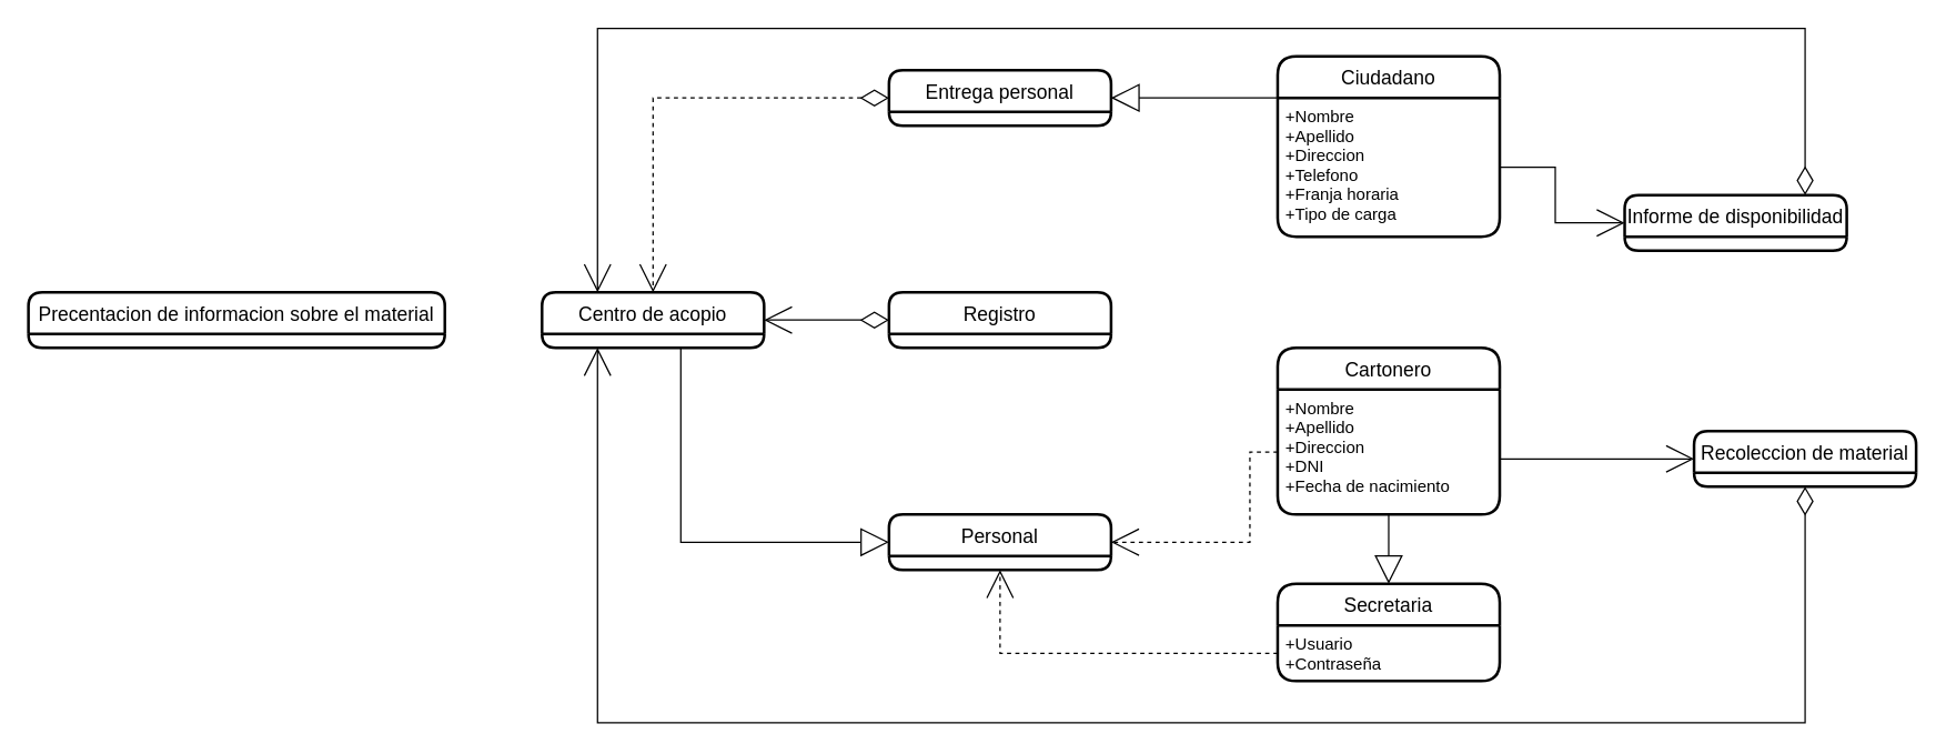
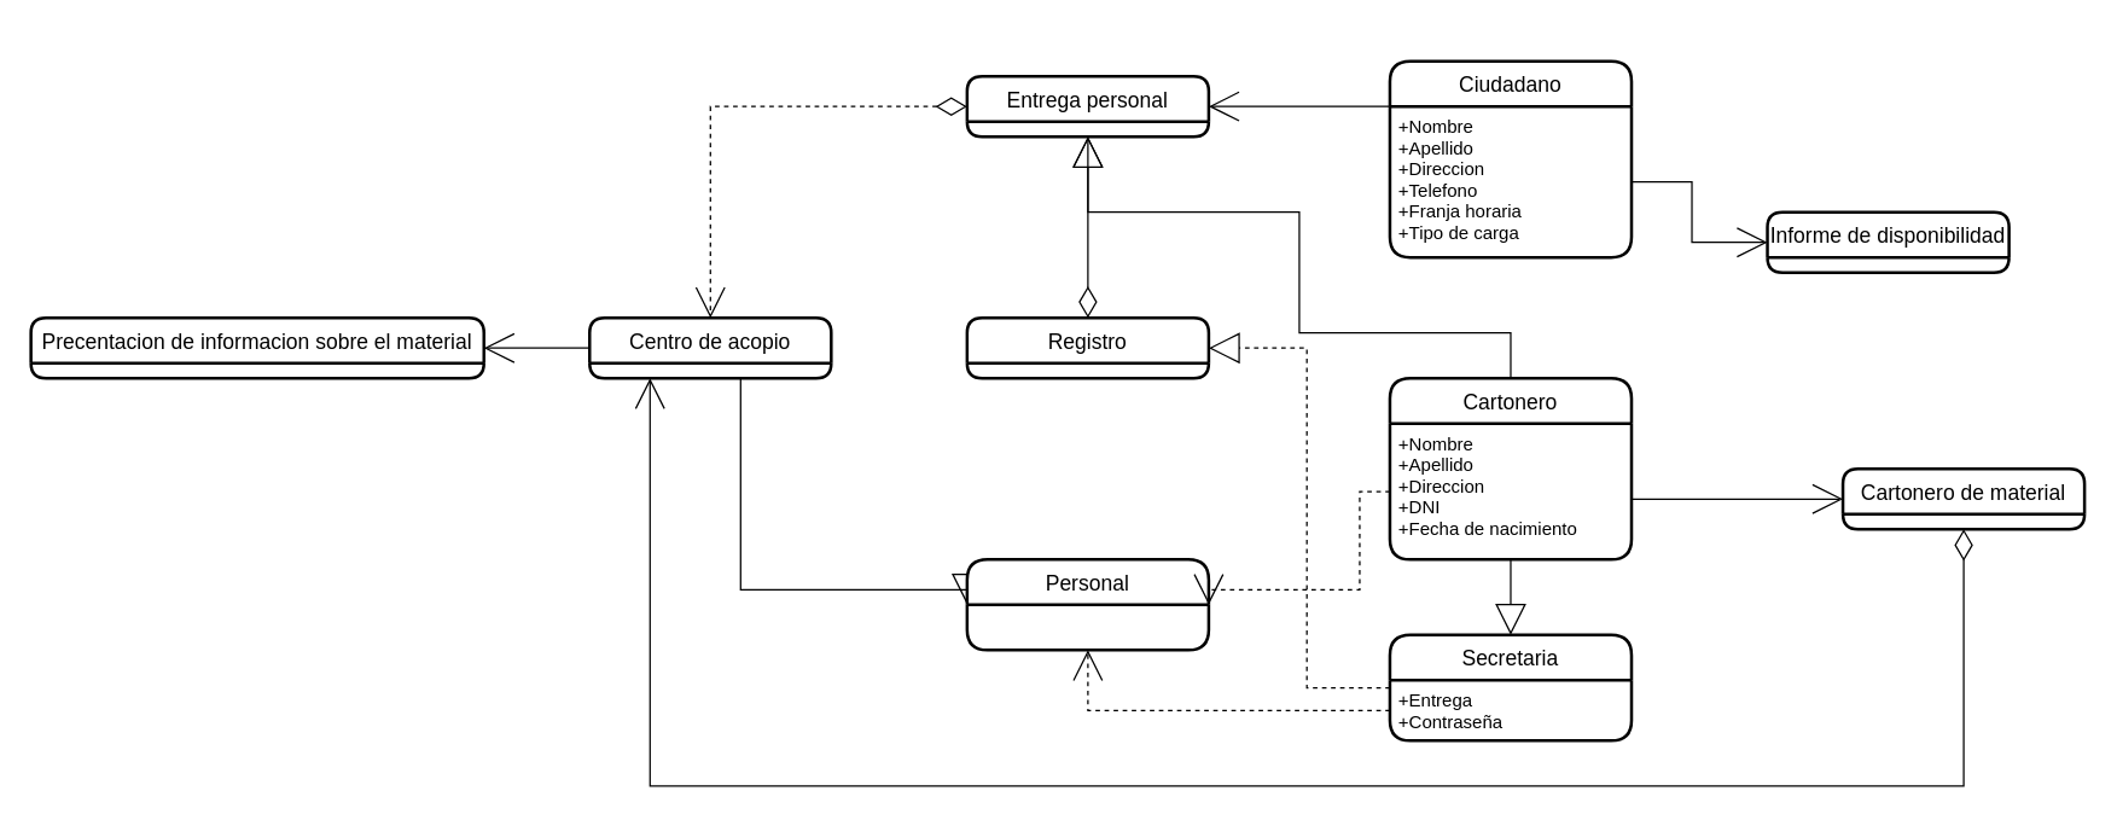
  <mxCell id="0" />
  <mxCell id="1" parent="0" />
+ <mxCell id="2" style="edgeStyle=orthogonalEdgeStyle;rounded=0;orthogonalLoop=1;jettySize=auto;html=1;entryX=0.5;entryY=1;entryDx=0;entryDy=0;endArrow=block;endFill=0;endSize=18;" edge="1" parent="1" source="3" target="12"><mxGeometry relative="1" as="geometry"><Array as="points"><mxPoint x="1000" y="220" /><mxPoint x="860" y="220" /><mxPoint x="860" y="140" /><mxPoint x="720" y="140" /></Array></mxGeometry></mxCell>
  <mxCell id="3" value="Cartonero" style="swimlane;childLayout=stackLayout;horizontal=1;startSize=30;horizontalStack=0;rounded=1;fontSize=14;fontStyle=0;strokeWidth=2;resizeParent=0;resizeLast=1;shadow=0;dashed=0;align=center;" vertex="1" parent="1"><mxGeometry x="920" y="250" width="160" height="120" as="geometry" /></mxCell>
  <mxCell id="4" value="+Nombre&#10;+Apellido&#10;+Direccion&#10;+DNI&#10;+Fecha de nacimiento" style="align=left;strokeColor=none;fillColor=none;spacingLeft=4;fontSize=12;verticalAlign=top;resizable=0;rotatable=0;part=1;" vertex="1" parent="3"><mxGeometry y="30" width="160" height="90" as="geometry" /></mxCell>
+ <mxCell id="5" style="edgeStyle=orthogonalEdgeStyle;rounded=0;orthogonalLoop=1;jettySize=auto;html=1;entryX=1;entryY=0.5;entryDx=0;entryDy=0;endArrow=block;endFill=0;endSize=18;dashed=1;" edge="1" parent="1" source="6" target="18"><mxGeometry relative="1" as="geometry" /></mxCell>
  <mxCell id="6" value="Secretaria" style="swimlane;childLayout=stackLayout;horizontal=1;startSize=30;horizontalStack=0;rounded=1;fontSize=14;fontStyle=0;strokeWidth=2;resizeParent=0;resizeLast=1;shadow=0;dashed=0;align=center;" vertex="1" parent="1"><mxGeometry x="920" y="420" width="160" height="70" as="geometry" /></mxCell>
- <mxCell id="7" value="+Usuario&#10;+Contraseña" style="align=left;strokeColor=none;fillColor=none;spacingLeft=4;fontSize=12;verticalAlign=top;resizable=0;rotatable=0;part=1;" vertex="1" parent="6"><mxGeometry y="30" width="160" height="40" as="geometry" /></mxCell>
- <mxCell id="8" style="edgeStyle=orthogonalEdgeStyle;rounded=0;orthogonalLoop=1;jettySize=auto;html=1;entryX=1;entryY=0.5;entryDx=0;entryDy=0;endArrow=block;endFill=0;endSize=18;" edge="1" parent="1" source="9" target="12"><mxGeometry relative="1" as="geometry"><Array as="points"><mxPoint x="910" y="70" /><mxPoint x="910" y="70" /></Array></mxGeometry></mxCell>
+ <mxCell id="7" value="+Entrega&#10;+Contraseña" style="align=left;strokeColor=none;fillColor=none;spacingLeft=4;fontSize=12;verticalAlign=top;resizable=0;rotatable=0;part=1;" vertex="1" parent="6"><mxGeometry y="30" width="160" height="40" as="geometry" /></mxCell>
+ <mxCell id="8" style="edgeStyle=orthogonalEdgeStyle;rounded=0;orthogonalLoop=1;jettySize=auto;html=1;entryX=1;entryY=0.5;entryDx=0;entryDy=0;endArrow=open;endFill=0;endSize=18;" edge="1" parent="1" source="9" target="12"><mxGeometry relative="1" as="geometry"><Array as="points"><mxPoint x="910" y="70" /><mxPoint x="910" y="70" /></Array></mxGeometry></mxCell>
  <mxCell id="9" value="Ciudadano" style="swimlane;childLayout=stackLayout;horizontal=1;startSize=30;horizontalStack=0;rounded=1;fontSize=14;fontStyle=0;strokeWidth=2;resizeParent=0;resizeLast=1;shadow=0;dashed=0;align=center;" vertex="1" parent="1"><mxGeometry x="920" y="40" width="160" height="130" as="geometry" /></mxCell>
  <mxCell id="10" value="+Nombre&#10;+Apellido&#10;+Direccion&#10;+Telefono&#10;+Franja horaria&#10;+Tipo de carga" style="align=left;strokeColor=none;fillColor=none;spacingLeft=4;fontSize=12;verticalAlign=top;resizable=0;rotatable=0;part=1;" vertex="1" parent="9"><mxGeometry y="30" width="160" height="100" as="geometry" /></mxCell>
  <mxCell id="11" style="edgeStyle=orthogonalEdgeStyle;rounded=0;orthogonalLoop=1;jettySize=auto;html=1;entryX=0.5;entryY=0;entryDx=0;entryDy=0;endArrow=open;endFill=0;endSize=18;startArrow=diamondThin;startFill=0;startSize=18;dashed=1;" edge="1" parent="1" source="12" target="15"><mxGeometry relative="1" as="geometry" /></mxCell>
  <mxCell id="12" value="Entrega personal" style="swimlane;childLayout=stackLayout;horizontal=1;startSize=30;horizontalStack=0;rounded=1;fontSize=14;fontStyle=0;strokeWidth=2;resizeParent=0;resizeLast=1;shadow=0;dashed=0;align=center;" vertex="1" parent="1"><mxGeometry x="640" y="50" width="160" height="40" as="geometry" /></mxCell>
+ <mxCell id="13" style="edgeStyle=orthogonalEdgeStyle;rounded=0;orthogonalLoop=1;jettySize=auto;html=1;endArrow=open;endFill=0;endSize=18;" edge="1" parent="1" source="15" target="25"><mxGeometry relative="1" as="geometry" /></mxCell>
  <mxCell id="14" style="edgeStyle=orthogonalEdgeStyle;rounded=0;orthogonalLoop=1;jettySize=auto;html=1;entryX=0;entryY=0.5;entryDx=0;entryDy=0;endArrow=block;endFill=0;endSize=18;" edge="1" parent="1" source="15" target="16"><mxGeometry relative="1" as="geometry"><Array as="points"><mxPoint x="490" y="390" /></Array></mxGeometry></mxCell>
  <mxCell id="15" value="Centro de acopio" style="swimlane;childLayout=stackLayout;horizontal=1;startSize=30;horizontalStack=0;rounded=1;fontSize=14;fontStyle=0;strokeWidth=2;resizeParent=0;resizeLast=1;shadow=0;dashed=0;align=center;" vertex="1" parent="1"><mxGeometry x="390" y="210" width="160" height="40" as="geometry" /></mxCell>
- <mxCell id="16" value="Personal" style="swimlane;childLayout=stackLayout;horizontal=1;startSize=30;horizontalStack=0;rounded=1;fontSize=14;fontStyle=0;strokeWidth=2;resizeParent=0;resizeLast=1;shadow=0;dashed=0;align=center;" vertex="1" parent="1"><mxGeometry x="640" y="370" width="160" height="40" as="geometry" /></mxCell>
- <mxCell id="17" style="edgeStyle=orthogonalEdgeStyle;rounded=0;orthogonalLoop=1;jettySize=auto;html=1;endArrow=open;endFill=0;endSize=18;startArrow=diamondThin;startFill=0;targetPerimeterSpacing=0;startSize=18;" edge="1" parent="1" source="18" target="15"><mxGeometry relative="1" as="geometry" /></mxCell>
+ <mxCell id="16" value="Personal" style="swimlane;childLayout=stackLayout;horizontal=1;startSize=30;horizontalStack=0;rounded=1;fontSize=14;fontStyle=0;strokeWidth=2;resizeParent=0;resizeLast=1;shadow=0;dashed=0;align=center;" vertex="1" parent="1"><mxGeometry x="640" y="370" width="160" height="60" as="geometry" /></mxCell>
+ <mxCell id="17" style="edgeStyle=orthogonalEdgeStyle;rounded=0;orthogonalLoop=1;jettySize=auto;html=1;endArrow=open;endFill=0;endSize=18;startArrow=diamondThin;startFill=0;targetPerimeterSpacing=0;startSize=18;" edge="1" parent="1" source="18" target="12"><mxGeometry relative="1" as="geometry" /></mxCell>
  <mxCell id="18" value="Registro" style="swimlane;childLayout=stackLayout;horizontal=1;startSize=30;horizontalStack=0;rounded=1;fontSize=14;fontStyle=0;strokeWidth=2;resizeParent=0;resizeLast=1;shadow=0;dashed=0;align=center;" vertex="1" parent="1"><mxGeometry x="640" y="210" width="160" height="40" as="geometry" /></mxCell>
  <mxCell id="19" style="edgeStyle=orthogonalEdgeStyle;rounded=0;orthogonalLoop=1;jettySize=auto;html=1;entryX=0.5;entryY=1;entryDx=0;entryDy=0;endArrow=open;endFill=0;endSize=18;dashed=1;" edge="1" parent="1" source="7" target="16"><mxGeometry relative="1" as="geometry" /></mxCell>
  <mxCell id="20" style="edgeStyle=orthogonalEdgeStyle;rounded=0;orthogonalLoop=1;jettySize=auto;html=1;entryX=1;entryY=0.5;entryDx=0;entryDy=0;endArrow=open;endFill=0;endSize=18;dashed=1;" edge="1" parent="1" source="4" target="16"><mxGeometry relative="1" as="geometry"><Array as="points"><mxPoint x="900" y="325" /><mxPoint x="900" y="390" /></Array></mxGeometry></mxCell>
- <mxCell id="21" style="edgeStyle=orthogonalEdgeStyle;rounded=0;orthogonalLoop=1;jettySize=auto;html=1;entryX=0.25;entryY=0;entryDx=0;entryDy=0;endArrow=open;endFill=0;endSize=18;startArrow=diamondThin;startFill=0;startSize=18;" edge="1" parent="1" source="22" target="15"><mxGeometry relative="1" as="geometry"><Array as="points"><mxPoint x="1300" y="20" /><mxPoint x="430" y="20" /></Array></mxGeometry></mxCell>
  <mxCell id="22" value="Informe de disponibilidad" style="swimlane;childLayout=stackLayout;horizontal=1;startSize=30;horizontalStack=0;rounded=1;fontSize=14;fontStyle=0;strokeWidth=2;resizeParent=0;resizeLast=1;shadow=0;dashed=0;align=center;" vertex="1" parent="1"><mxGeometry x="1170" y="140" width="160" height="40" as="geometry" /></mxCell>
  <mxCell id="23" style="edgeStyle=orthogonalEdgeStyle;rounded=0;orthogonalLoop=1;jettySize=auto;html=1;entryX=0.25;entryY=1;entryDx=0;entryDy=0;startArrow=diamondThin;startFill=0;startSize=18;endArrow=open;endFill=0;endSize=18;targetPerimeterSpacing=0;" edge="1" parent="1" source="24" target="15"><mxGeometry relative="1" as="geometry"><Array as="points"><mxPoint x="1300" y="520" /><mxPoint x="430" y="520" /></Array></mxGeometry></mxCell>
- <mxCell id="24" value="Recoleccion de material" style="swimlane;childLayout=stackLayout;horizontal=1;startSize=30;horizontalStack=0;rounded=1;fontSize=14;fontStyle=0;strokeWidth=2;resizeParent=0;resizeLast=1;shadow=0;dashed=0;align=center;" vertex="1" parent="1"><mxGeometry x="1220" y="310" width="160" height="40" as="geometry" /></mxCell>
+ <mxCell id="24" value="Cartonero de material" style="swimlane;childLayout=stackLayout;horizontal=1;startSize=30;horizontalStack=0;rounded=1;fontSize=14;fontStyle=0;strokeWidth=2;resizeParent=0;resizeLast=1;shadow=0;dashed=0;align=center;" vertex="1" parent="1"><mxGeometry x="1220" y="310" width="160" height="40" as="geometry" /></mxCell>
  <mxCell id="25" value="Precentacion de informacion sobre el material" style="swimlane;childLayout=stackLayout;horizontal=1;startSize=30;horizontalStack=0;rounded=1;fontSize=14;fontStyle=0;strokeWidth=2;resizeParent=0;resizeLast=1;shadow=0;dashed=0;align=center;" vertex="1" parent="1"><mxGeometry x="20" y="210" width="300" height="40" as="geometry" /></mxCell>
  <mxCell id="26" style="edgeStyle=orthogonalEdgeStyle;rounded=0;orthogonalLoop=1;jettySize=auto;html=1;entryX=0;entryY=0.5;entryDx=0;entryDy=0;endArrow=open;endFill=0;endSize=18;" edge="1" parent="1" source="4" target="24"><mxGeometry relative="1" as="geometry"><Array as="points"><mxPoint x="1100" y="330" /><mxPoint x="1100" y="330" /></Array></mxGeometry></mxCell>
  <mxCell id="27" style="edgeStyle=orthogonalEdgeStyle;rounded=0;orthogonalLoop=1;jettySize=auto;html=1;endArrow=open;endFill=0;endSize=18;" edge="1" parent="1" source="10" target="22"><mxGeometry relative="1" as="geometry" /></mxCell>
  <mxCell id="28" style="edgeStyle=orthogonalEdgeStyle;rounded=0;orthogonalLoop=1;jettySize=auto;html=1;entryX=0.5;entryY=0;entryDx=0;entryDy=0;startArrow=none;startFill=0;startSize=18;endArrow=block;endFill=0;endSize=18;targetPerimeterSpacing=0;" edge="1" parent="1" source="4" target="6"><mxGeometry relative="1" as="geometry" /></mxCell>
